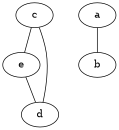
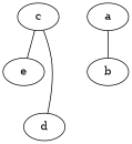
  graph {
    c [height=0.5 width=0.75]
    e [height=0.5 width=0.75]
    d [height=0.5 width=0.75]
    a [height=0.5 width=0.75]
    b [height=0.5 width=0.75]
    c -- e
    c -- d
-   e -- d
    a -- b
  }
